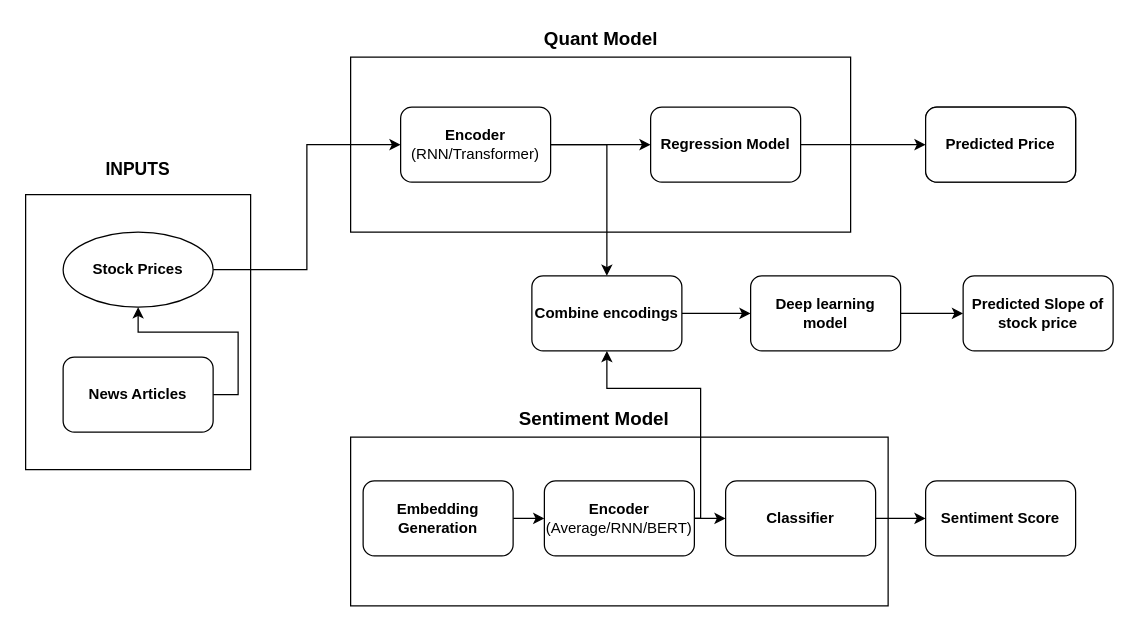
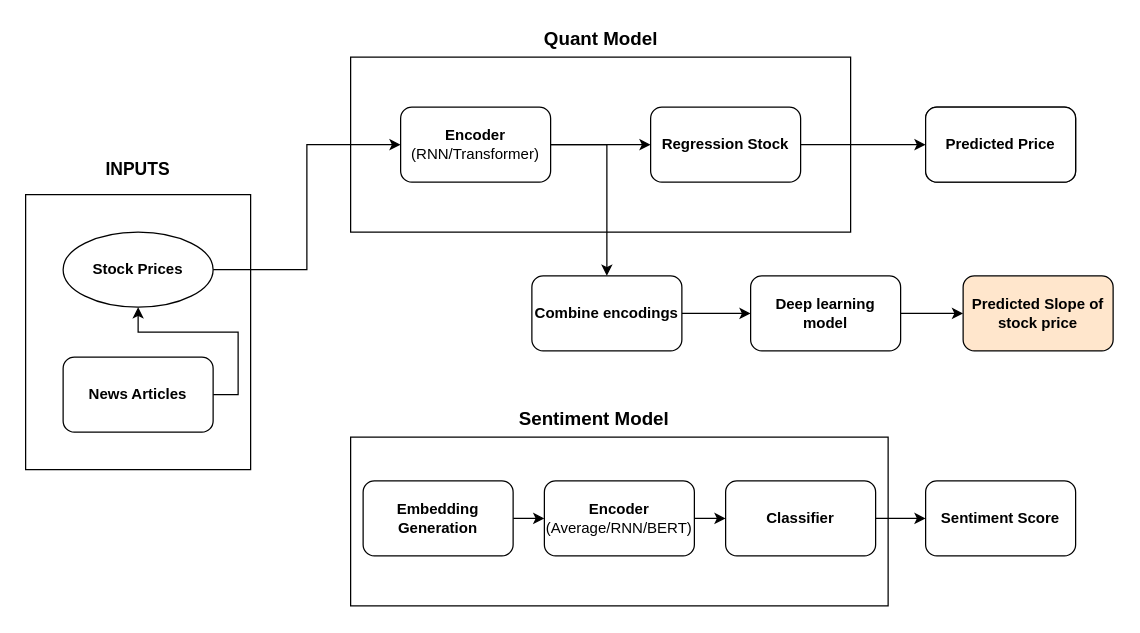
  <mxCell id="0" />
  <mxCell id="1" parent="0" />
  <mxCell id="2" value="" style="rounded=0;whiteSpace=wrap;html=1;fillColor=none;" vertex="1" parent="1"><mxGeometry x="280" y="45" width="400" height="140" as="geometry" /></mxCell>
  <mxCell id="3" value="" style="rounded=0;whiteSpace=wrap;html=1;fillColor=none;" vertex="1" parent="1"><mxGeometry x="20" y="155" width="180" height="220" as="geometry" /></mxCell>
  <mxCell id="4" style="edgeStyle=orthogonalEdgeStyle;rounded=0;orthogonalLoop=1;jettySize=auto;html=1;entryX=0;entryY=0.5;entryDx=0;entryDy=0;" edge="1" parent="1" source="5" target="8"><mxGeometry relative="1" as="geometry" /></mxCell>
  <mxCell id="5" value="&lt;b&gt;Stock Prices&lt;/b&gt;" style="ellipse;whiteSpace=wrap;html=1;" vertex="1" parent="1"><mxGeometry x="50" y="185" width="120" height="60" as="geometry" /></mxCell>
  <mxCell id="6" value="" style="edgeStyle=orthogonalEdgeStyle;rounded=0;orthogonalLoop=1;jettySize=auto;html=1;" edge="1" parent="1" source="8" target="14"><mxGeometry relative="1" as="geometry" /></mxCell>
  <mxCell id="7" style="edgeStyle=orthogonalEdgeStyle;rounded=0;orthogonalLoop=1;jettySize=auto;html=1;exitX=1;exitY=0.5;exitDx=0;exitDy=0;fontSize=14;" edge="1" parent="1" source="8" target="27"><mxGeometry relative="1" as="geometry"><mxPoint x="480" y="230" as="targetPoint" /></mxGeometry></mxCell>
  <mxCell id="8" value="&lt;b&gt;Encoder&lt;/b&gt;&lt;br&gt;(RNN/Transformer)" style="rounded=1;whiteSpace=wrap;html=1;" vertex="1" parent="1"><mxGeometry x="320" y="85" width="120" height="60" as="geometry" /></mxCell>
  <mxCell id="9" style="edgeStyle=orthogonalEdgeStyle;rounded=0;orthogonalLoop=1;jettySize=auto;html=1;exitX=1;exitY=0.5;exitDx=0;exitDy=0;fontSize=14;" edge="1" parent="1" source="10" target="5"><mxGeometry relative="1" as="geometry" /></mxCell>
  <mxCell id="10" value="&lt;b&gt;News Articles&lt;/b&gt;" style="rounded=1;whiteSpace=wrap;html=1;" vertex="1" parent="1"><mxGeometry x="50" y="285" width="120" height="60" as="geometry" /></mxCell>
  <mxCell id="11" value="INPUTS" style="text;html=1;strokeColor=none;fillColor=none;align=center;verticalAlign=middle;whiteSpace=wrap;rounded=0;fontStyle=1;fontSize=14;" vertex="1" parent="1"><mxGeometry x="80" y="125" width="60" height="20" as="geometry" /></mxCell>
  <mxCell id="12" value="&lt;font style=&quot;font-size: 15px&quot;&gt;Quant Model&lt;/font&gt;" style="text;html=1;strokeColor=none;fillColor=none;align=center;verticalAlign=middle;whiteSpace=wrap;rounded=0;fontStyle=1" vertex="1" parent="1"><mxGeometry x="432.5" y="20" width="95" height="20" as="geometry" /></mxCell>
  <mxCell id="13" value="" style="edgeStyle=orthogonalEdgeStyle;rounded=0;orthogonalLoop=1;jettySize=auto;html=1;" edge="1" parent="1" source="14" target="15"><mxGeometry relative="1" as="geometry" /></mxCell>
- <mxCell id="14" value="&lt;b&gt;Regression Model&lt;/b&gt;" style="whiteSpace=wrap;html=1;rounded=1;" vertex="1" parent="1"><mxGeometry x="520" y="85" width="120" height="60" as="geometry" /></mxCell>
+ <mxCell id="14" value="&lt;b&gt;Regression Stock&lt;/b&gt;" style="whiteSpace=wrap;html=1;rounded=1;" vertex="1" parent="1"><mxGeometry x="520" y="85" width="120" height="60" as="geometry" /></mxCell>
  <mxCell id="15" value="&lt;b&gt;Predicted Price&lt;/b&gt;" style="whiteSpace=wrap;html=1;rounded=1;" vertex="1" parent="1"><mxGeometry x="740" y="85" width="120" height="60" as="geometry" /></mxCell>
  <mxCell id="16" value="" style="rounded=0;whiteSpace=wrap;html=1;fillColor=none;" vertex="1" parent="1"><mxGeometry x="280" y="349" width="430" height="135" as="geometry" /></mxCell>
  <mxCell id="17" value="" style="edgeStyle=orthogonalEdgeStyle;rounded=0;orthogonalLoop=1;jettySize=auto;html=1;" edge="1" parent="1" source="18" target="22"><mxGeometry relative="1" as="geometry" /></mxCell>
  <mxCell id="18" value="&lt;b&gt;Embedding Generation&lt;/b&gt;" style="rounded=1;whiteSpace=wrap;html=1;" vertex="1" parent="1"><mxGeometry x="290" y="384" width="120" height="60" as="geometry" /></mxCell>
  <mxCell id="19" value="&lt;font style=&quot;font-size: 15px&quot;&gt;Sentiment Model&lt;/font&gt;" style="text;html=1;strokeColor=none;fillColor=none;align=center;verticalAlign=middle;whiteSpace=wrap;rounded=0;fontStyle=1" vertex="1" parent="1"><mxGeometry x="391" y="324" width="167.5" height="20" as="geometry" /></mxCell>
  <mxCell id="20" value="" style="edgeStyle=orthogonalEdgeStyle;rounded=0;orthogonalLoop=1;jettySize=auto;html=1;" edge="1" parent="1" source="22" target="24"><mxGeometry relative="1" as="geometry" /></mxCell>
- <mxCell id="21" style="edgeStyle=orthogonalEdgeStyle;rounded=0;orthogonalLoop=1;jettySize=auto;html=1;exitX=1;exitY=0.5;exitDx=0;exitDy=0;entryX=0.5;entryY=1;entryDx=0;entryDy=0;fontSize=14;" edge="1" parent="1" source="22" target="27"><mxGeometry relative="1" as="geometry"><Array as="points"><mxPoint x="560" y="414" /><mxPoint x="560" y="310" /><mxPoint x="485" y="310" /></Array></mxGeometry></mxCell>
  <mxCell id="22" value="&lt;b&gt;Encoder&lt;/b&gt;&lt;br&gt;(Average/RNN/BERT)" style="whiteSpace=wrap;html=1;rounded=1;" vertex="1" parent="1"><mxGeometry x="435" y="384" width="120" height="60" as="geometry" /></mxCell>
  <mxCell id="23" value="" style="edgeStyle=orthogonalEdgeStyle;rounded=0;orthogonalLoop=1;jettySize=auto;html=1;fontSize=14;" edge="1" parent="1" source="24" target="25"><mxGeometry relative="1" as="geometry" /></mxCell>
  <mxCell id="24" value="&lt;b&gt;Classifier&lt;/b&gt;" style="whiteSpace=wrap;html=1;rounded=1;" vertex="1" parent="1"><mxGeometry x="580" y="384" width="120" height="60" as="geometry" /></mxCell>
  <mxCell id="25" value="&lt;b&gt;Sentiment Score&lt;/b&gt;" style="whiteSpace=wrap;html=1;rounded=1;" vertex="1" parent="1"><mxGeometry x="740" y="384" width="120" height="60" as="geometry" /></mxCell>
  <mxCell id="26" value="" style="edgeStyle=orthogonalEdgeStyle;rounded=0;orthogonalLoop=1;jettySize=auto;html=1;fontSize=14;" edge="1" parent="1" source="27" target="29"><mxGeometry relative="1" as="geometry" /></mxCell>
  <mxCell id="27" value="&lt;b&gt;Combine encodings&lt;/b&gt;" style="rounded=1;whiteSpace=wrap;html=1;" vertex="1" parent="1"><mxGeometry x="425" y="220" width="120" height="60" as="geometry" /></mxCell>
  <mxCell id="28" value="" style="edgeStyle=orthogonalEdgeStyle;rounded=0;orthogonalLoop=1;jettySize=auto;html=1;fontSize=14;" edge="1" parent="1" source="29" target="30"><mxGeometry relative="1" as="geometry" /></mxCell>
  <mxCell id="29" value="&lt;b&gt;Deep learning model&lt;/b&gt;" style="whiteSpace=wrap;html=1;rounded=1;" vertex="1" parent="1"><mxGeometry x="600" y="220" width="120" height="60" as="geometry" /></mxCell>
- <mxCell id="30" value="&lt;b&gt;Predicted Slope of stock price&lt;/b&gt;" style="whiteSpace=wrap;html=1;rounded=1;" vertex="1" parent="1"><mxGeometry x="770" y="220" width="120" height="60" as="geometry" /></mxCell>
+ <mxCell id="30" value="&lt;b&gt;Predicted Slope of stock price&lt;/b&gt;" style="whiteSpace=wrap;html=1;rounded=1;fillColor=#ffe6cc;" vertex="1" parent="1"><mxGeometry x="770" y="220" width="120" height="60" as="geometry" /></mxCell>
  <mxCell id="31" value="&lt;b&gt;Predicted Price&lt;/b&gt;" style="whiteSpace=wrap;html=1;rounded=1;" vertex="1" parent="1"><mxGeometry x="740" y="85" width="120" height="60" as="geometry" /></mxCell>
